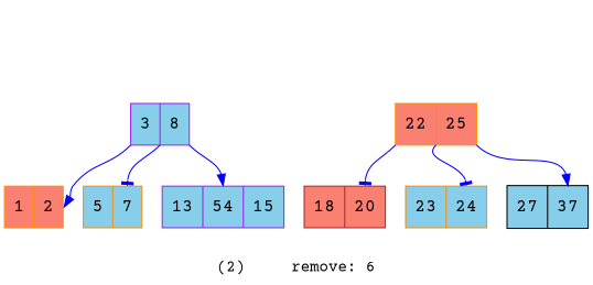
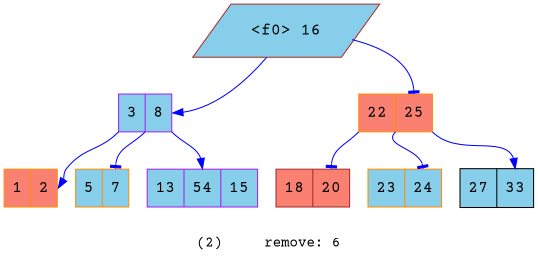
  digraph {
    fontname="Courier Prime"
    label="(2)	remove: 6"
    labeljust=center
    labelloc=b
    ordering=out
    node [color=darkorange fillcolor=skyblue fontcolor=black fontname="Courier Prime" fontsize=16 shape=record style=filled]
    edge [arrowhead=normal color=blue fontname="Courier Prime" headport=f1 tailport="f0:sw"]
+   n1 [color=brown height=0.5 label="<f0> 16" shape=parallelogram width=0.5]
    n2 [color=purple height=0.5 label="<f0> 3|<f1> 8" width=0.5]
    n3 [fillcolor=salmon height=0.5 label="<f0> 22|<f1> 25" width=0.5]
    n4 [fillcolor=salmon height=0.5 label="<f0> 1|<f1> 2" width=0.5]
    n5 [height=0.5 label="<f0> 5|<f1> 7" width=0.5]
    n6 [color=purple height=0.5 label="<f0> 13|<f1> 54|<f2> 15" width=0.5]
    n7 [color=brown fillcolor=salmon height=0.5 label="<f0> 18|<f1> 20" width=0.5]
    n8 [height=0.5 label="<f0> 23|<f1> 24" width=0.5]
-   n9 [color=black height=0.5 label="<f0> 27|<f1> 37" width=0.5]
+   n9 [color=black height=0.5 label="<f0> 27|<f1> 33" width=0.5]
+   n1 -> n2
+   n1 -> n3 [arrowhead=tee tailport="f0:se"]
    n2 -> n4
    n2 -> n5 [arrowhead=tee tailport="f1:sw"]
    n2 -> n6 [tailport="f1:se"]
    n3 -> n7 [arrowhead=tee]
    n3 -> n8 [arrowhead=tee tailport="f1:sw"]
    n3 -> n9 [tailport="f1:se"]
  }
